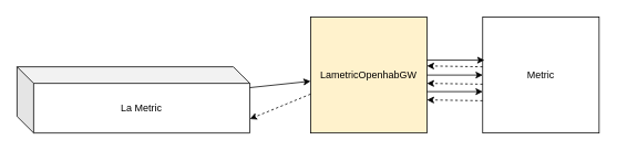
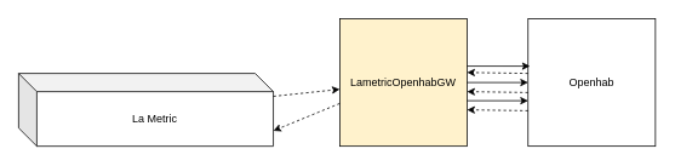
  <mxCell id="0" />
  <mxCell id="1" parent="0" />
  <mxCell id="2" value="La Metric" style="shape=cube;whiteSpace=wrap;html=1;boundedLbl=1;backgroundOutline=1;darkOpacity=0.05;darkOpacity2=0.1;" vertex="1" parent="1"><mxGeometry x="20" y="80" width="280" height="80" as="geometry" /></mxCell>
  <mxCell id="3" value="LametricOpenhabGW" style="whiteSpace=wrap;html=1;aspect=fixed;fillColor=#fff2cc;" vertex="1" parent="1"><mxGeometry x="373" y="20" width="140" height="140" as="geometry" /></mxCell>
- <mxCell id="4" value="Metric" style="whiteSpace=wrap;html=1;aspect=fixed;" vertex="1" parent="1"><mxGeometry x="580" y="20" width="140" height="140" as="geometry" /></mxCell>
- <mxCell id="5" value="" style="endArrow=classic;html=1;" edge="1" parent="1" source="2" target="3"><mxGeometry width="50" height="50" relative="1" as="geometry"><mxPoint x="20" y="230" as="sourcePoint" /><mxPoint x="70" y="180" as="targetPoint" /></mxGeometry></mxCell>
+ <mxCell id="4" value="Openhab" style="whiteSpace=wrap;html=1;aspect=fixed;" vertex="1" parent="1"><mxGeometry x="580" y="20" width="140" height="140" as="geometry" /></mxCell>
+ <mxCell id="5" value="" style="endArrow=classic;html=1;dashed=1;" edge="1" parent="1" source="2" target="3"><mxGeometry width="50" height="50" relative="1" as="geometry"><mxPoint x="20" y="230" as="sourcePoint" /><mxPoint x="70" y="180" as="targetPoint" /></mxGeometry></mxCell>
  <mxCell id="6" value="" style="endArrow=classic;html=1;" edge="1" parent="1" target="4"><mxGeometry width="50" height="50" relative="1" as="geometry"><mxPoint x="513" y="90" as="sourcePoint" /><mxPoint x="616.5" y="70" as="targetPoint" /></mxGeometry></mxCell>
  <mxCell id="7" value="" style="endArrow=classic;html=1;exitX=1;exitY=0.371;exitDx=0;exitDy=0;exitPerimeter=0;" edge="1" parent="1" source="3"><mxGeometry width="50" height="50" relative="1" as="geometry"><mxPoint x="523" y="100" as="sourcePoint" /><mxPoint x="582" y="72" as="targetPoint" /></mxGeometry></mxCell>
  <mxCell id="8" value="" style="endArrow=classic;html=1;" edge="1" parent="1"><mxGeometry width="50" height="50" relative="1" as="geometry"><mxPoint x="513" y="110" as="sourcePoint" /><mxPoint x="580" y="110" as="targetPoint" /></mxGeometry></mxCell>
  <mxCell id="9" value="" style="endArrow=classic;html=1;entryX=1;entryY=0.788;entryDx=0;entryDy=0;entryPerimeter=0;dashed=1;" edge="1" parent="1" target="2"><mxGeometry width="50" height="50" relative="1" as="geometry"><mxPoint x="373" y="113" as="sourcePoint" /><mxPoint x="301" y="117" as="targetPoint" /></mxGeometry></mxCell>
  <mxCell id="10" value="" style="endArrow=classic;html=1;dashed=1;entryX=1;entryY=0.421;entryDx=0;entryDy=0;entryPerimeter=0;" edge="1" parent="1" target="3"><mxGeometry width="50" height="50" relative="1" as="geometry"><mxPoint x="580" y="80" as="sourcePoint" /><mxPoint x="520" y="80" as="targetPoint" /></mxGeometry></mxCell>
  <mxCell id="11" value="" style="endArrow=classic;html=1;dashed=1;entryX=1;entryY=0.421;entryDx=0;entryDy=0;entryPerimeter=0;" edge="1" parent="1"><mxGeometry width="50" height="50" relative="1" as="geometry"><mxPoint x="580" y="101" as="sourcePoint" /><mxPoint x="513" y="100" as="targetPoint" /></mxGeometry></mxCell>
  <mxCell id="12" value="" style="endArrow=classic;html=1;dashed=1;entryX=1;entryY=0.421;entryDx=0;entryDy=0;entryPerimeter=0;" edge="1" parent="1"><mxGeometry width="50" height="50" relative="1" as="geometry"><mxPoint x="580" y="121" as="sourcePoint" /><mxPoint x="513" y="120" as="targetPoint" /></mxGeometry></mxCell>
